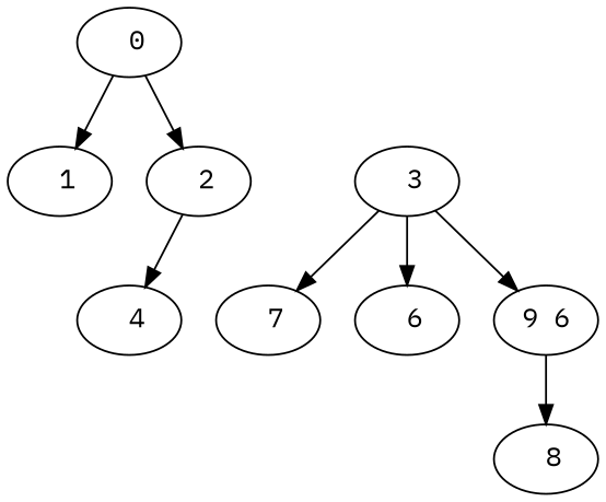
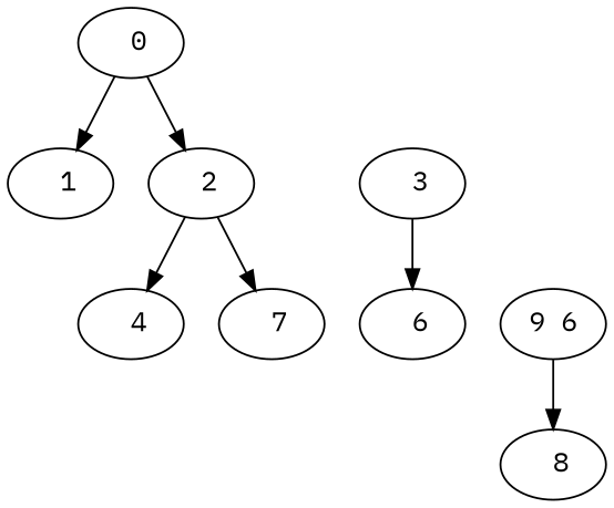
  digraph {
    fontname="IBM Plex Mono"
    node [fontname="IBM Plex Mono"]
    edge [fontname="IBM Plex Mono"]
    " 0"
    " 1"
    " 2"
    " 4"
    " 3"
    " 6"
    " 7"
    n8 [label="9 6"]
    " 8"
    " 0" -> " 1"
    " 0" -> " 2"
    " 2" -> " 4"
    " 3" -> " 6"
-   " 3" -> " 7"
-   " 3" -> n8
+   " 2" -> " 7"
    n8 -> " 8"
  }
